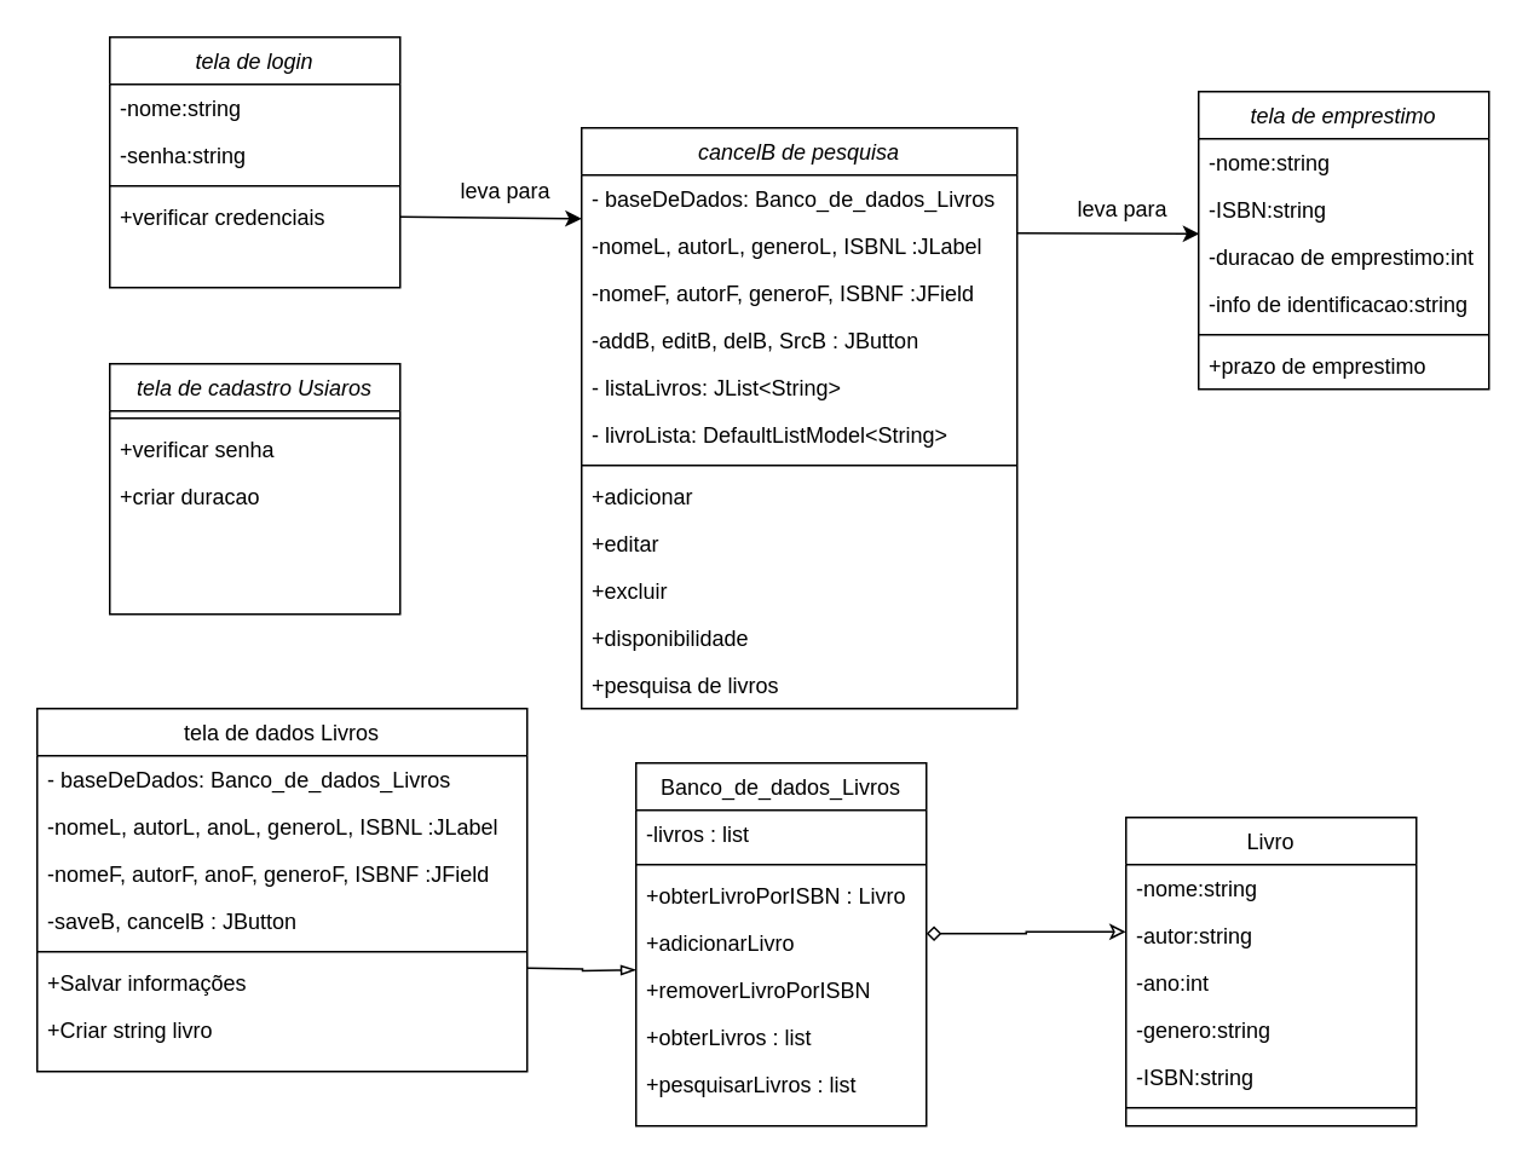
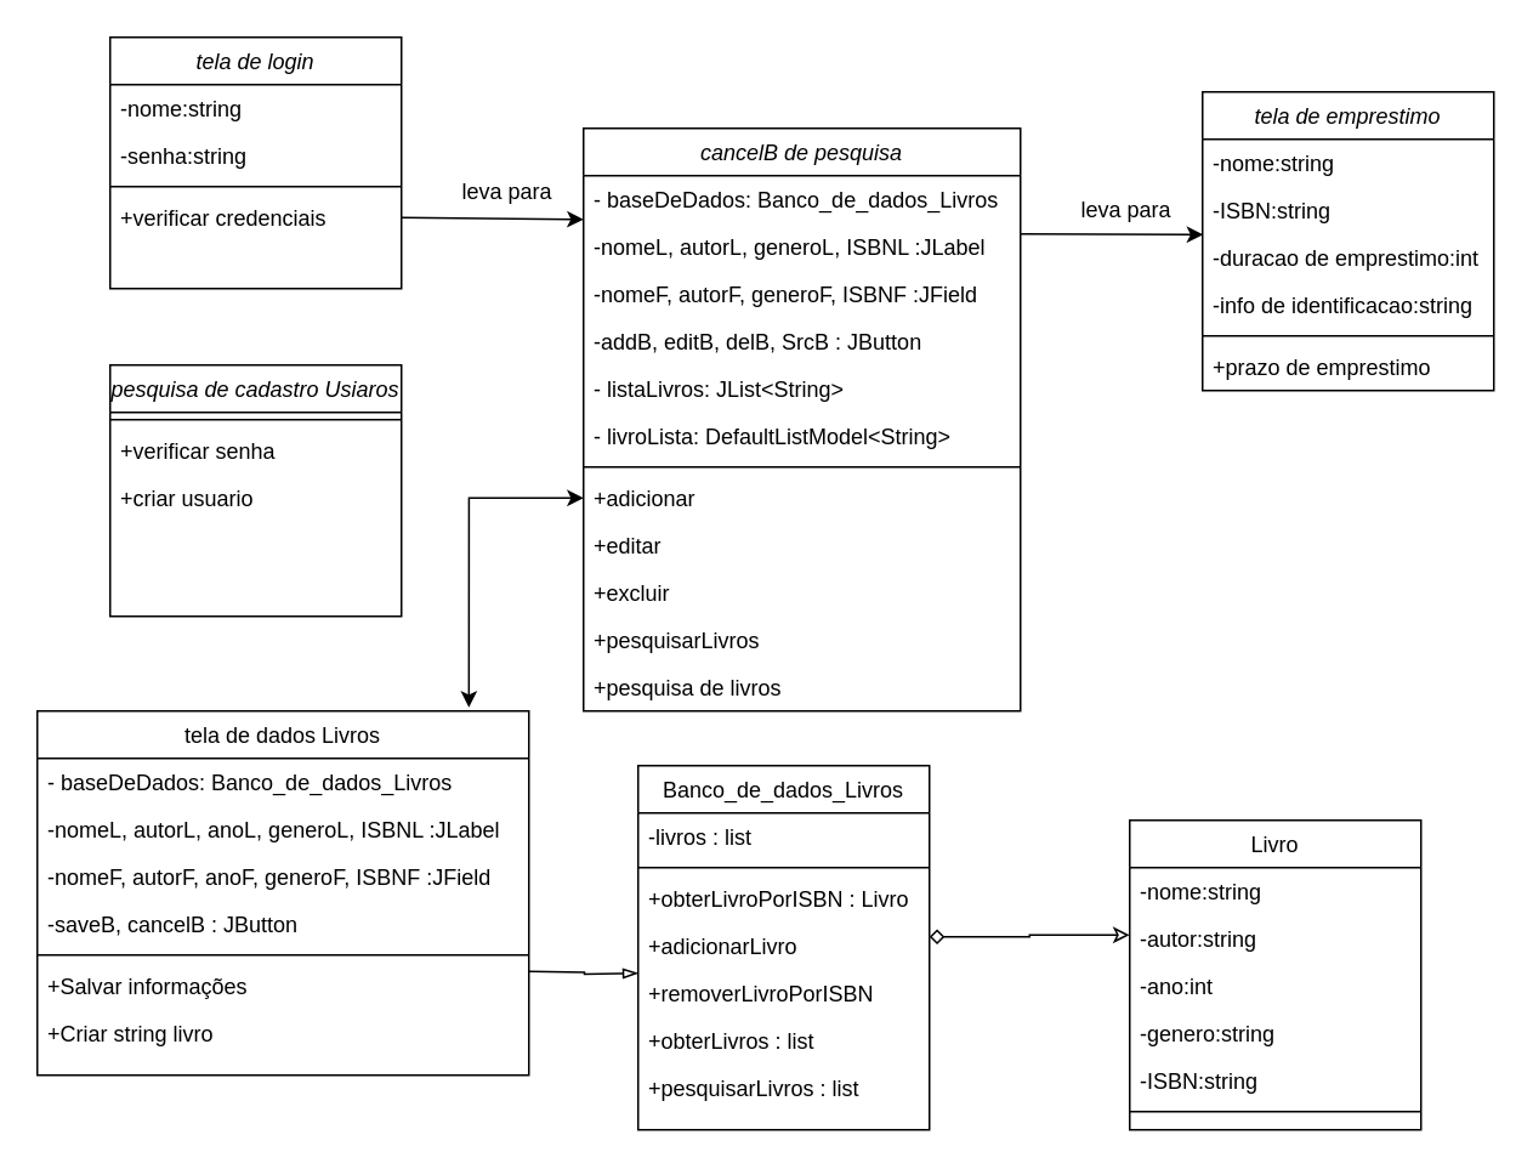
  <mxCell id="0" />
  <mxCell id="1" parent="0" />
  <mxCell id="2" value="cancelB de pesquisa" style="swimlane;fontStyle=2;align=center;verticalAlign=top;childLayout=stackLayout;horizontal=1;startSize=26;horizontalStack=0;resizeParent=1;resizeLast=0;collapsible=1;marginBottom=0;rounded=0;shadow=0;strokeWidth=1;" parent="1" vertex="1"><mxGeometry x="320" y="70" width="240" height="320" as="geometry"><mxRectangle x="230" y="140" width="160" height="26" as="alternateBounds" /></mxGeometry></mxCell>
  <mxCell id="3" value="- baseDeDados: Banco_de_dados_Livros" style="text;align=left;verticalAlign=top;spacingLeft=4;spacingRight=4;overflow=hidden;rotatable=0;points=[[0,0.5],[1,0.5]];portConstraint=eastwest;" vertex="1" parent="2"><mxGeometry y="26" width="240" height="26" as="geometry" /></mxCell>
  <mxCell id="4" value="-nomeL, autorL, generoL, ISBNL :JLabel" style="text;align=left;verticalAlign=top;spacingLeft=4;spacingRight=4;overflow=hidden;rotatable=0;points=[[0,0.5],[1,0.5]];portConstraint=eastwest;" parent="2" vertex="1"><mxGeometry y="52" width="240" height="26" as="geometry" /></mxCell>
  <mxCell id="5" value="-nomeF, autorF, generoF, ISBNF :JField" style="text;align=left;verticalAlign=top;spacingLeft=4;spacingRight=4;overflow=hidden;rotatable=0;points=[[0,0.5],[1,0.5]];portConstraint=eastwest;" parent="2" vertex="1"><mxGeometry y="78" width="240" height="26" as="geometry" /></mxCell>
  <mxCell id="6" value="-addB, editB, delB, SrcB : JButton" style="text;align=left;verticalAlign=top;spacingLeft=4;spacingRight=4;overflow=hidden;rotatable=0;points=[[0,0.5],[1,0.5]];portConstraint=eastwest;" parent="2" vertex="1"><mxGeometry y="104" width="240" height="26" as="geometry" /></mxCell>
  <mxCell id="7" value="- listaLivros: JList&lt;String&gt;" style="text;align=left;verticalAlign=top;spacingLeft=4;spacingRight=4;overflow=hidden;rotatable=0;points=[[0,0.5],[1,0.5]];portConstraint=eastwest;" parent="2" vertex="1"><mxGeometry y="130" width="240" height="26" as="geometry" /></mxCell>
  <mxCell id="8" value="- livroLista: DefaultListModel&lt;String&gt;" style="text;align=left;verticalAlign=top;spacingLeft=4;spacingRight=4;overflow=hidden;rotatable=0;points=[[0,0.5],[1,0.5]];portConstraint=eastwest;" vertex="1" parent="2"><mxGeometry y="156" width="240" height="26" as="geometry" /></mxCell>
  <mxCell id="9" value="" style="line;html=1;strokeWidth=1;align=left;verticalAlign=middle;spacingTop=-1;spacingLeft=3;spacingRight=3;rotatable=0;labelPosition=right;points=[];portConstraint=eastwest;" parent="2" vertex="1"><mxGeometry y="182" width="240" height="8" as="geometry" /></mxCell>
  <mxCell id="10" value="+adicionar" style="text;align=left;verticalAlign=top;spacingLeft=4;spacingRight=4;overflow=hidden;rotatable=0;points=[[0,0.5],[1,0.5]];portConstraint=eastwest;" parent="2" vertex="1"><mxGeometry y="190" width="240" height="26" as="geometry" /></mxCell>
  <mxCell id="11" value="+editar" style="text;align=left;verticalAlign=top;spacingLeft=4;spacingRight=4;overflow=hidden;rotatable=0;points=[[0,0.5],[1,0.5]];portConstraint=eastwest;" parent="2" vertex="1"><mxGeometry y="216" width="240" height="26" as="geometry" /></mxCell>
  <mxCell id="12" value="+excluir" style="text;align=left;verticalAlign=top;spacingLeft=4;spacingRight=4;overflow=hidden;rotatable=0;points=[[0,0.5],[1,0.5]];portConstraint=eastwest;" parent="2" vertex="1"><mxGeometry y="242" width="240" height="26" as="geometry" /></mxCell>
- <mxCell id="13" value="+disponibilidade" style="text;align=left;verticalAlign=top;spacingLeft=4;spacingRight=4;overflow=hidden;rotatable=0;points=[[0,0.5],[1,0.5]];portConstraint=eastwest;" parent="2" vertex="1"><mxGeometry y="268" width="240" height="26" as="geometry" /></mxCell>
+ <mxCell id="13" value="+pesquisarLivros" style="text;align=left;verticalAlign=top;spacingLeft=4;spacingRight=4;overflow=hidden;rotatable=0;points=[[0,0.5],[1,0.5]];portConstraint=eastwest;" parent="2" vertex="1"><mxGeometry y="268" width="240" height="26" as="geometry" /></mxCell>
  <mxCell id="14" value="+pesquisa de livros" style="text;align=left;verticalAlign=top;spacingLeft=4;spacingRight=4;overflow=hidden;rotatable=0;points=[[0,0.5],[1,0.5]];portConstraint=eastwest;" parent="2" vertex="1"><mxGeometry y="294" width="240" height="26" as="geometry" /></mxCell>
  <mxCell id="15" value="tela de login" style="swimlane;fontStyle=2;align=center;verticalAlign=top;childLayout=stackLayout;horizontal=1;startSize=26;horizontalStack=0;resizeParent=1;resizeLast=0;collapsible=1;marginBottom=0;rounded=0;shadow=0;strokeWidth=1;" parent="1" vertex="1"><mxGeometry x="60" y="20" width="160" height="138" as="geometry"><mxRectangle x="230" y="140" width="160" height="26" as="alternateBounds" /></mxGeometry></mxCell>
  <mxCell id="16" value="-nome:string" style="text;align=left;verticalAlign=top;spacingLeft=4;spacingRight=4;overflow=hidden;rotatable=0;points=[[0,0.5],[1,0.5]];portConstraint=eastwest;" parent="15" vertex="1"><mxGeometry y="26" width="160" height="26" as="geometry" /></mxCell>
  <mxCell id="17" value="-senha:string" style="text;align=left;verticalAlign=top;spacingLeft=4;spacingRight=4;overflow=hidden;rotatable=0;points=[[0,0.5],[1,0.5]];portConstraint=eastwest;rounded=0;shadow=0;html=0;" parent="15" vertex="1"><mxGeometry y="52" width="160" height="26" as="geometry" /></mxCell>
  <mxCell id="18" value="" style="line;html=1;strokeWidth=1;align=left;verticalAlign=middle;spacingTop=-1;spacingLeft=3;spacingRight=3;rotatable=0;labelPosition=right;points=[];portConstraint=eastwest;" parent="15" vertex="1"><mxGeometry y="78" width="160" height="8" as="geometry" /></mxCell>
  <mxCell id="19" value="+verificar credenciais" style="text;align=left;verticalAlign=top;spacingLeft=4;spacingRight=4;overflow=hidden;rotatable=0;points=[[0,0.5],[1,0.5]];portConstraint=eastwest;" parent="15" vertex="1"><mxGeometry y="86" width="160" height="26" as="geometry" /></mxCell>
  <mxCell id="20" value="tela de emprestimo" style="swimlane;fontStyle=2;align=center;verticalAlign=top;childLayout=stackLayout;horizontal=1;startSize=26;horizontalStack=0;resizeParent=1;resizeLast=0;collapsible=1;marginBottom=0;rounded=0;shadow=0;strokeWidth=1;" parent="1" vertex="1"><mxGeometry x="660" y="50" width="160" height="164" as="geometry"><mxRectangle x="230" y="140" width="160" height="26" as="alternateBounds" /></mxGeometry></mxCell>
  <mxCell id="21" value="-nome:string" style="text;align=left;verticalAlign=top;spacingLeft=4;spacingRight=4;overflow=hidden;rotatable=0;points=[[0,0.5],[1,0.5]];portConstraint=eastwest;" parent="20" vertex="1"><mxGeometry y="26" width="160" height="26" as="geometry" /></mxCell>
  <mxCell id="22" value="-ISBN:string" style="text;align=left;verticalAlign=top;spacingLeft=4;spacingRight=4;overflow=hidden;rotatable=0;points=[[0,0.5],[1,0.5]];portConstraint=eastwest;" parent="20" vertex="1"><mxGeometry y="52" width="160" height="26" as="geometry" /></mxCell>
  <mxCell id="23" value="-duracao de emprestimo:int" style="text;align=left;verticalAlign=top;spacingLeft=4;spacingRight=4;overflow=hidden;rotatable=0;points=[[0,0.5],[1,0.5]];portConstraint=eastwest;" parent="20" vertex="1"><mxGeometry y="78" width="160" height="26" as="geometry" /></mxCell>
  <mxCell id="24" value="-info de identificacao:string" style="text;align=left;verticalAlign=top;spacingLeft=4;spacingRight=4;overflow=hidden;rotatable=0;points=[[0,0.5],[1,0.5]];portConstraint=eastwest;" parent="20" vertex="1"><mxGeometry y="104" width="160" height="26" as="geometry" /></mxCell>
  <mxCell id="25" value="" style="line;html=1;strokeWidth=1;align=left;verticalAlign=middle;spacingTop=-1;spacingLeft=3;spacingRight=3;rotatable=0;labelPosition=right;points=[];portConstraint=eastwest;" parent="20" vertex="1"><mxGeometry y="130" width="160" height="8" as="geometry" /></mxCell>
  <mxCell id="26" value="+prazo de emprestimo" style="text;align=left;verticalAlign=top;spacingLeft=4;spacingRight=4;overflow=hidden;rotatable=0;points=[[0,0.5],[1,0.5]];portConstraint=eastwest;" parent="20" vertex="1"><mxGeometry y="138" width="160" height="26" as="geometry" /></mxCell>
- <mxCell id="27" value="tela de cadastro Usiaros" style="swimlane;fontStyle=2;align=center;verticalAlign=top;childLayout=stackLayout;horizontal=1;startSize=26;horizontalStack=0;resizeParent=1;resizeLast=0;collapsible=1;marginBottom=0;rounded=0;shadow=0;strokeWidth=1;" parent="1" vertex="1"><mxGeometry x="60" y="200" width="160" height="138" as="geometry"><mxRectangle x="230" y="140" width="160" height="26" as="alternateBounds" /></mxGeometry></mxCell>
+ <mxCell id="27" value="pesquisa de cadastro Usiaros" style="swimlane;fontStyle=2;align=center;verticalAlign=top;childLayout=stackLayout;horizontal=1;startSize=26;horizontalStack=0;resizeParent=1;resizeLast=0;collapsible=1;marginBottom=0;rounded=0;shadow=0;strokeWidth=1;" parent="1" vertex="1"><mxGeometry x="60" y="200" width="160" height="138" as="geometry"><mxRectangle x="230" y="140" width="160" height="26" as="alternateBounds" /></mxGeometry></mxCell>
  <mxCell id="28" value="" style="line;html=1;strokeWidth=1;align=left;verticalAlign=middle;spacingTop=-1;spacingLeft=3;spacingRight=3;rotatable=0;labelPosition=right;points=[];portConstraint=eastwest;" parent="27" vertex="1"><mxGeometry y="26" width="160" height="8" as="geometry" /></mxCell>
  <mxCell id="29" value="+verificar senha" style="text;align=left;verticalAlign=top;spacingLeft=4;spacingRight=4;overflow=hidden;rotatable=0;points=[[0,0.5],[1,0.5]];portConstraint=eastwest;" parent="27" vertex="1"><mxGeometry y="34" width="160" height="26" as="geometry" /></mxCell>
- <mxCell id="30" value="+criar duracao" style="text;align=left;verticalAlign=top;spacingLeft=4;spacingRight=4;overflow=hidden;rotatable=0;points=[[0,0.5],[1,0.5]];portConstraint=eastwest;" parent="27" vertex="1"><mxGeometry y="60" width="160" height="26" as="geometry" /></mxCell>
+ <mxCell id="30" value="+criar usuario" style="text;align=left;verticalAlign=top;spacingLeft=4;spacingRight=4;overflow=hidden;rotatable=0;points=[[0,0.5],[1,0.5]];portConstraint=eastwest;" parent="27" vertex="1"><mxGeometry y="60" width="160" height="26" as="geometry" /></mxCell>
  <mxCell id="31" value="" style="endArrow=classic;html=1;rounded=0;exitX=1;exitY=0.5;exitDx=0;exitDy=0;" parent="1" source="19" edge="1"><mxGeometry width="50" height="50" relative="1" as="geometry"><mxPoint x="400" y="270" as="sourcePoint" /><mxPoint x="320" y="120" as="targetPoint" /></mxGeometry></mxCell>
  <mxCell id="32" value="leva para&amp;nbsp;" style="text;html=1;align=center;verticalAlign=middle;whiteSpace=wrap;rounded=0;" parent="1" vertex="1"><mxGeometry x="250" y="90" width="60" height="30" as="geometry" /></mxCell>
  <mxCell id="33" value="tela de dados Livros" style="swimlane;fontStyle=0;align=center;verticalAlign=top;childLayout=stackLayout;horizontal=1;startSize=26;horizontalStack=0;resizeParent=1;resizeLast=0;collapsible=1;marginBottom=0;rounded=0;shadow=0;strokeWidth=1;" parent="1" vertex="1"><mxGeometry x="20" y="390" width="270" height="200" as="geometry"><mxRectangle x="230" y="140" width="160" height="26" as="alternateBounds" /></mxGeometry></mxCell>
  <mxCell id="34" value="- baseDeDados: Banco_de_dados_Livros" style="text;align=left;verticalAlign=top;spacingLeft=4;spacingRight=4;overflow=hidden;rotatable=0;points=[[0,0.5],[1,0.5]];portConstraint=eastwest;" vertex="1" parent="33"><mxGeometry y="26" width="270" height="26" as="geometry" /></mxCell>
  <mxCell id="35" value="-nomeL, autorL, anoL, generoL, ISBNL :JLabel" style="text;align=left;verticalAlign=top;spacingLeft=4;spacingRight=4;overflow=hidden;rotatable=0;points=[[0,0.5],[1,0.5]];portConstraint=eastwest;" vertex="1" parent="33"><mxGeometry y="52" width="270" height="26" as="geometry" /></mxCell>
  <mxCell id="36" value="-nomeF, autorF, anoF, generoF, ISBNF :JField" style="text;align=left;verticalAlign=top;spacingLeft=4;spacingRight=4;overflow=hidden;rotatable=0;points=[[0,0.5],[1,0.5]];portConstraint=eastwest;" vertex="1" parent="33"><mxGeometry y="78" width="270" height="26" as="geometry" /></mxCell>
  <mxCell id="37" value="-saveB, cancelB : JButton" style="text;align=left;verticalAlign=top;spacingLeft=4;spacingRight=4;overflow=hidden;rotatable=0;points=[[0,0.5],[1,0.5]];portConstraint=eastwest;" vertex="1" parent="33"><mxGeometry y="104" width="270" height="26" as="geometry" /></mxCell>
  <mxCell id="38" value="" style="line;html=1;strokeWidth=1;align=left;verticalAlign=middle;spacingTop=-1;spacingLeft=3;spacingRight=3;rotatable=0;labelPosition=right;points=[];portConstraint=eastwest;" parent="33" vertex="1"><mxGeometry y="130" width="270" height="8" as="geometry" /></mxCell>
  <mxCell id="39" value="+Salvar informações" style="text;align=left;verticalAlign=top;spacingLeft=4;spacingRight=4;overflow=hidden;rotatable=0;points=[[0,0.5],[1,0.5]];portConstraint=eastwest;" parent="33" vertex="1"><mxGeometry y="138" width="270" height="26" as="geometry" /></mxCell>
  <mxCell id="40" value="+Criar string livro" style="text;align=left;verticalAlign=top;spacingLeft=4;spacingRight=4;overflow=hidden;rotatable=0;points=[[0,0.5],[1,0.5]];portConstraint=eastwest;" parent="33" vertex="1"><mxGeometry y="164" width="270" height="26" as="geometry" /></mxCell>
  <mxCell id="41" value="" style="endArrow=classic;html=1;rounded=0;entryX=0.002;entryY=0.013;entryDx=0;entryDy=0;entryPerimeter=0;" parent="1" edge="1" target="23"><mxGeometry width="50" height="50" relative="1" as="geometry"><mxPoint x="560" y="128" as="sourcePoint" /><mxPoint x="600" y="129" as="targetPoint" /></mxGeometry></mxCell>
  <mxCell id="42" value="leva para&amp;nbsp;" style="text;html=1;align=center;verticalAlign=middle;whiteSpace=wrap;rounded=0;" parent="1" vertex="1"><mxGeometry x="590" y="100" width="60" height="30" as="geometry" /></mxCell>
+ <mxCell id="43" value="" style="endArrow=classic;html=1;rounded=0;exitX=0;exitY=0.5;exitDx=0;exitDy=0;entryX=0.878;entryY=-0.01;entryDx=0;entryDy=0;edgeStyle=orthogonalEdgeStyle;startArrow=classic;startFill=1;entryPerimeter=0;" parent="1" source="10" target="33" edge="1"><mxGeometry width="50" height="50" relative="1" as="geometry"><mxPoint x="40" y="439" as="sourcePoint" /><mxPoint x="130" y="439" as="targetPoint" /></mxGeometry></mxCell>
  <mxCell id="44" value="Banco_de_dados_Livros" style="swimlane;fontStyle=0;align=center;verticalAlign=top;childLayout=stackLayout;horizontal=1;startSize=26;horizontalStack=0;resizeParent=1;resizeLast=0;collapsible=1;marginBottom=0;rounded=0;shadow=0;strokeWidth=1;" parent="1" vertex="1"><mxGeometry x="350" y="420" width="160" height="200" as="geometry"><mxRectangle x="230" y="140" width="160" height="26" as="alternateBounds" /></mxGeometry></mxCell>
  <mxCell id="45" value="-livros : list" style="text;align=left;verticalAlign=top;spacingLeft=4;spacingRight=4;overflow=hidden;rotatable=0;points=[[0,0.5],[1,0.5]];portConstraint=eastwest;" parent="44" vertex="1"><mxGeometry y="26" width="160" height="26" as="geometry" /></mxCell>
  <mxCell id="46" value="" style="line;html=1;strokeWidth=1;align=left;verticalAlign=middle;spacingTop=-1;spacingLeft=3;spacingRight=3;rotatable=0;labelPosition=right;points=[];portConstraint=eastwest;" parent="44" vertex="1"><mxGeometry y="52" width="160" height="8" as="geometry" /></mxCell>
  <mxCell id="47" value="+obterLivroPorISBN : Livro" style="text;align=left;verticalAlign=top;spacingLeft=4;spacingRight=4;overflow=hidden;rotatable=0;points=[[0,0.5],[1,0.5]];portConstraint=eastwest;" parent="44" vertex="1"><mxGeometry y="60" width="160" height="26" as="geometry" /></mxCell>
  <mxCell id="48" value="+adicionarLivro" style="text;align=left;verticalAlign=top;spacingLeft=4;spacingRight=4;overflow=hidden;rotatable=0;points=[[0,0.5],[1,0.5]];portConstraint=eastwest;" parent="44" vertex="1"><mxGeometry y="86" width="160" height="26" as="geometry" /></mxCell>
  <mxCell id="49" value="+removerLivroPorISBN" style="text;align=left;verticalAlign=top;spacingLeft=4;spacingRight=4;overflow=hidden;rotatable=0;points=[[0,0.5],[1,0.5]];portConstraint=eastwest;" parent="44" vertex="1"><mxGeometry y="112" width="160" height="26" as="geometry" /></mxCell>
  <mxCell id="50" value="+obterLivros : list" style="text;align=left;verticalAlign=top;spacingLeft=4;spacingRight=4;overflow=hidden;rotatable=0;points=[[0,0.5],[1,0.5]];portConstraint=eastwest;" parent="44" vertex="1"><mxGeometry y="138" width="160" height="26" as="geometry" /></mxCell>
  <mxCell id="51" value="+pesquisarLivros : list" style="text;align=left;verticalAlign=top;spacingLeft=4;spacingRight=4;overflow=hidden;rotatable=0;points=[[0,0.5],[1,0.5]];portConstraint=eastwest;" parent="44" vertex="1"><mxGeometry y="164" width="160" height="26" as="geometry" /></mxCell>
  <mxCell id="52" style="edgeStyle=orthogonalEdgeStyle;rounded=0;orthogonalLoop=1;jettySize=auto;html=1;exitX=1;exitY=0.5;exitDx=0;exitDy=0;endArrow=blockThin;endFill=0;" parent="1" edge="1"><mxGeometry relative="1" as="geometry"><mxPoint x="350" y="534" as="targetPoint" /><mxPoint x="290" y="533" as="sourcePoint" /></mxGeometry></mxCell>
  <mxCell id="53" value="Livro" style="swimlane;fontStyle=0;align=center;verticalAlign=top;childLayout=stackLayout;horizontal=1;startSize=26;horizontalStack=0;resizeParent=1;resizeLast=0;collapsible=1;marginBottom=0;rounded=0;shadow=0;strokeWidth=1;" parent="1" vertex="1"><mxGeometry x="620" y="450" width="160" height="170" as="geometry"><mxRectangle x="230" y="140" width="160" height="26" as="alternateBounds" /></mxGeometry></mxCell>
  <mxCell id="54" value="-nome:string" style="text;align=left;verticalAlign=top;spacingLeft=4;spacingRight=4;overflow=hidden;rotatable=0;points=[[0,0.5],[1,0.5]];portConstraint=eastwest;" parent="53" vertex="1"><mxGeometry y="26" width="160" height="26" as="geometry" /></mxCell>
  <mxCell id="55" value="-autor:string" style="text;align=left;verticalAlign=top;spacingLeft=4;spacingRight=4;overflow=hidden;rotatable=0;points=[[0,0.5],[1,0.5]];portConstraint=eastwest;" parent="53" vertex="1"><mxGeometry y="52" width="160" height="26" as="geometry" /></mxCell>
  <mxCell id="56" value="-ano:int" style="text;align=left;verticalAlign=top;spacingLeft=4;spacingRight=4;overflow=hidden;rotatable=0;points=[[0,0.5],[1,0.5]];portConstraint=eastwest;" parent="53" vertex="1"><mxGeometry y="78" width="160" height="26" as="geometry" /></mxCell>
  <mxCell id="57" value="-genero:string" style="text;align=left;verticalAlign=top;spacingLeft=4;spacingRight=4;overflow=hidden;rotatable=0;points=[[0,0.5],[1,0.5]];portConstraint=eastwest;" parent="53" vertex="1"><mxGeometry y="104" width="160" height="26" as="geometry" /></mxCell>
  <mxCell id="58" value="-ISBN:string" style="text;align=left;verticalAlign=top;spacingLeft=4;spacingRight=4;overflow=hidden;rotatable=0;points=[[0,0.5],[1,0.5]];portConstraint=eastwest;" parent="53" vertex="1"><mxGeometry y="130" width="160" height="26" as="geometry" /></mxCell>
  <mxCell id="59" value="" style="line;html=1;strokeWidth=1;align=left;verticalAlign=middle;spacingTop=-1;spacingLeft=3;spacingRight=3;rotatable=0;labelPosition=right;points=[];portConstraint=eastwest;" parent="53" vertex="1"><mxGeometry y="156" width="160" height="8" as="geometry" /></mxCell>
  <mxCell id="60" style="edgeStyle=orthogonalEdgeStyle;rounded=0;orthogonalLoop=1;jettySize=auto;html=1;exitX=1;exitY=0.308;exitDx=0;exitDy=0;entryX=-0.001;entryY=0.424;entryDx=0;entryDy=0;exitPerimeter=0;endArrow=classic;endFill=0;startArrow=diamond;startFill=0;entryPerimeter=0;" parent="1" source="48" target="55" edge="1"><mxGeometry relative="1" as="geometry" /></mxCell>
